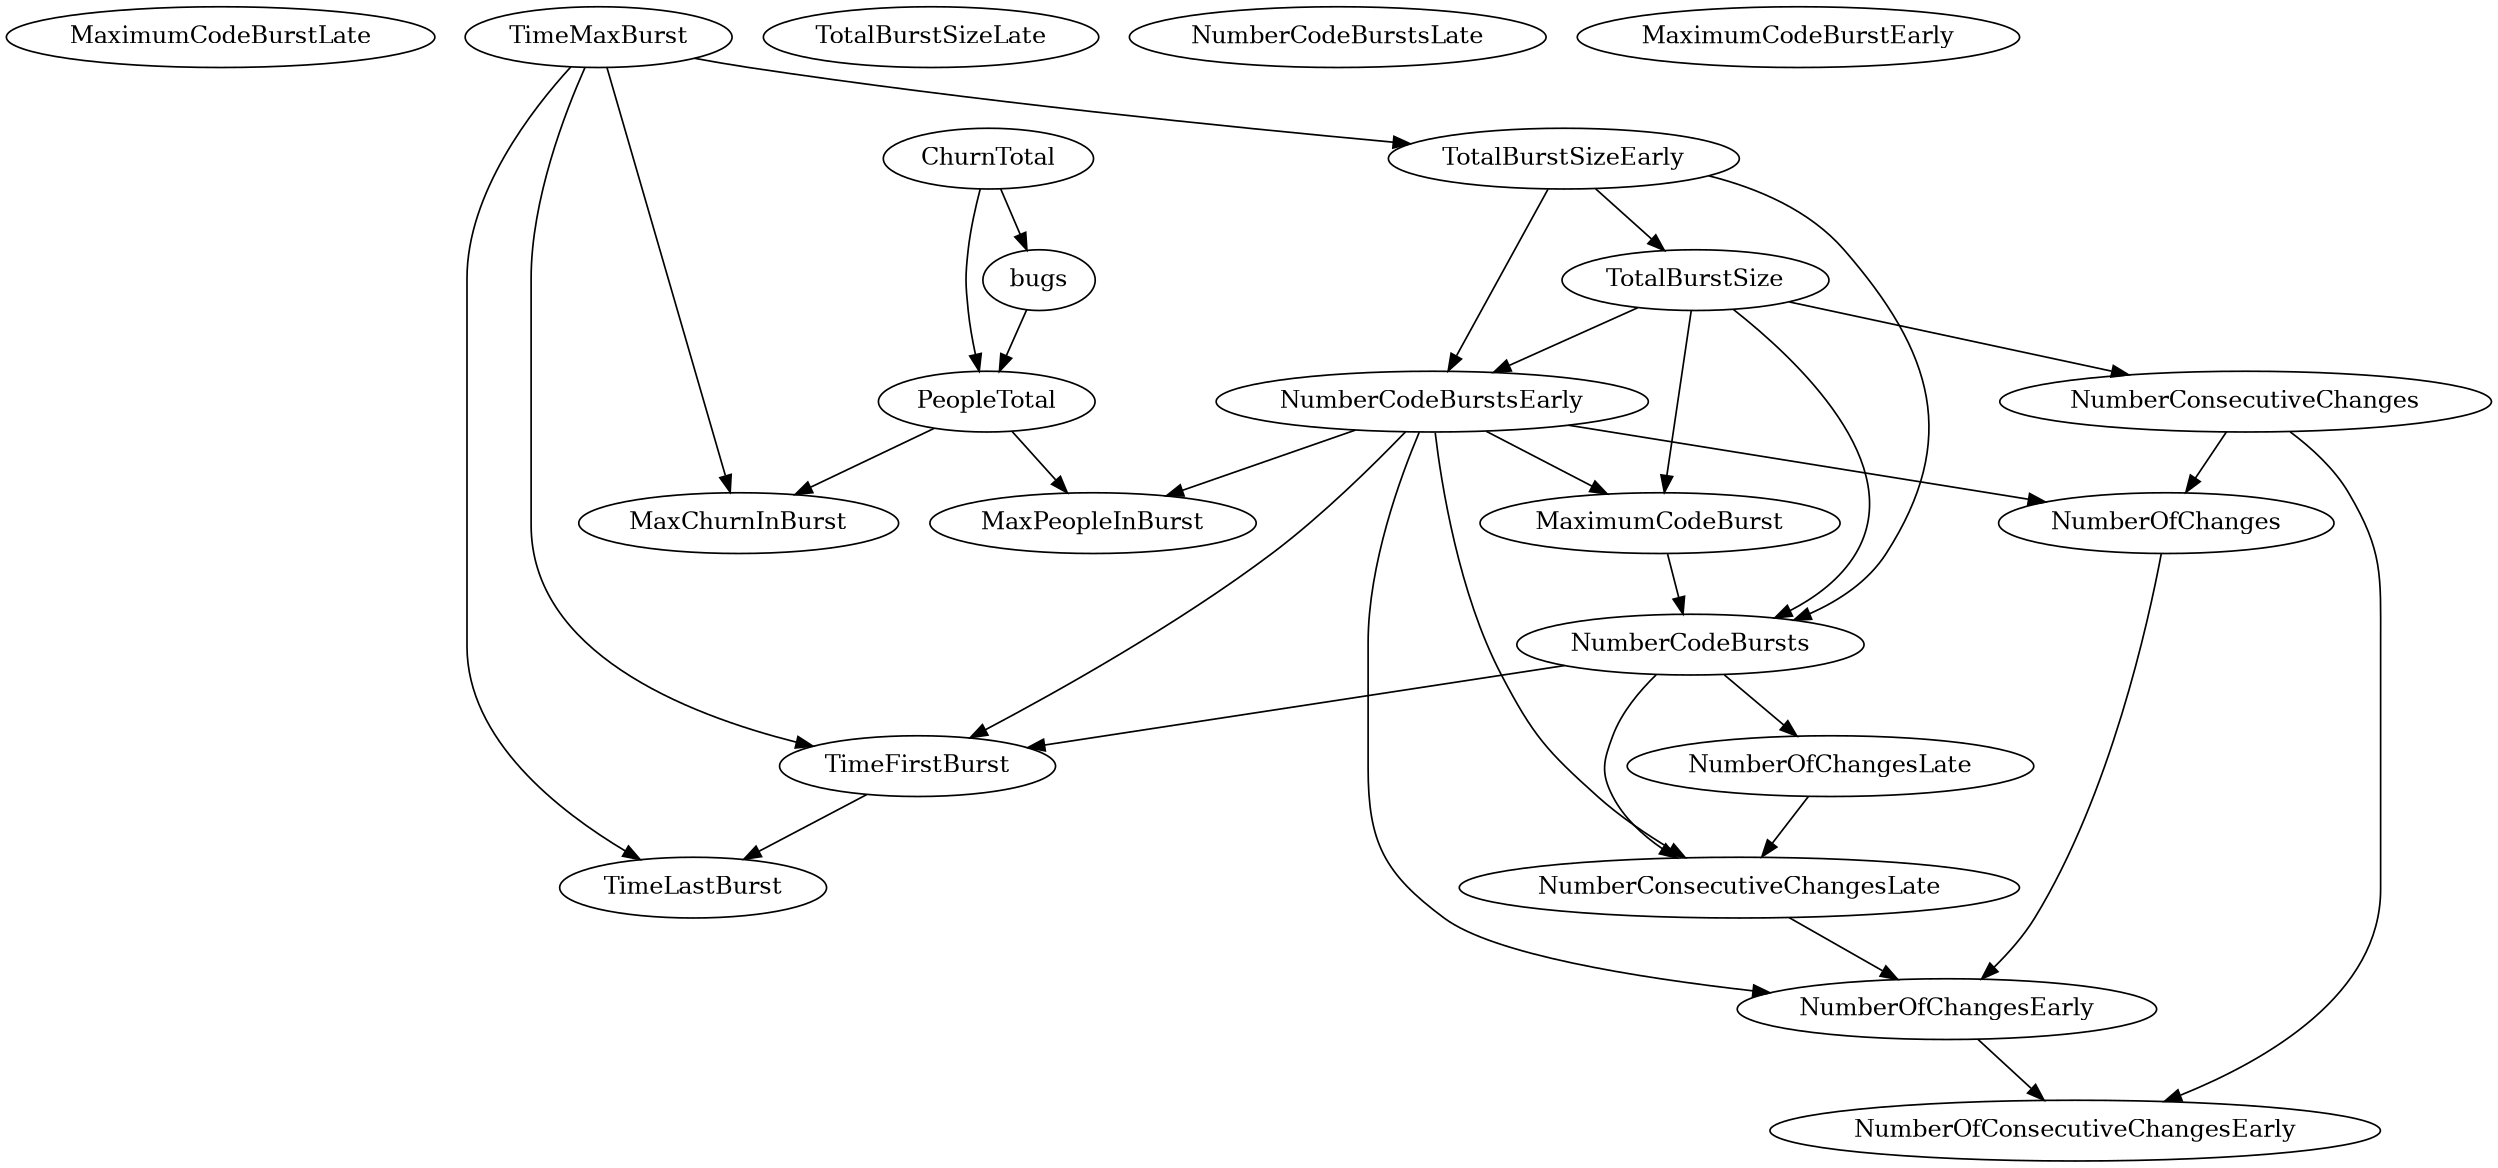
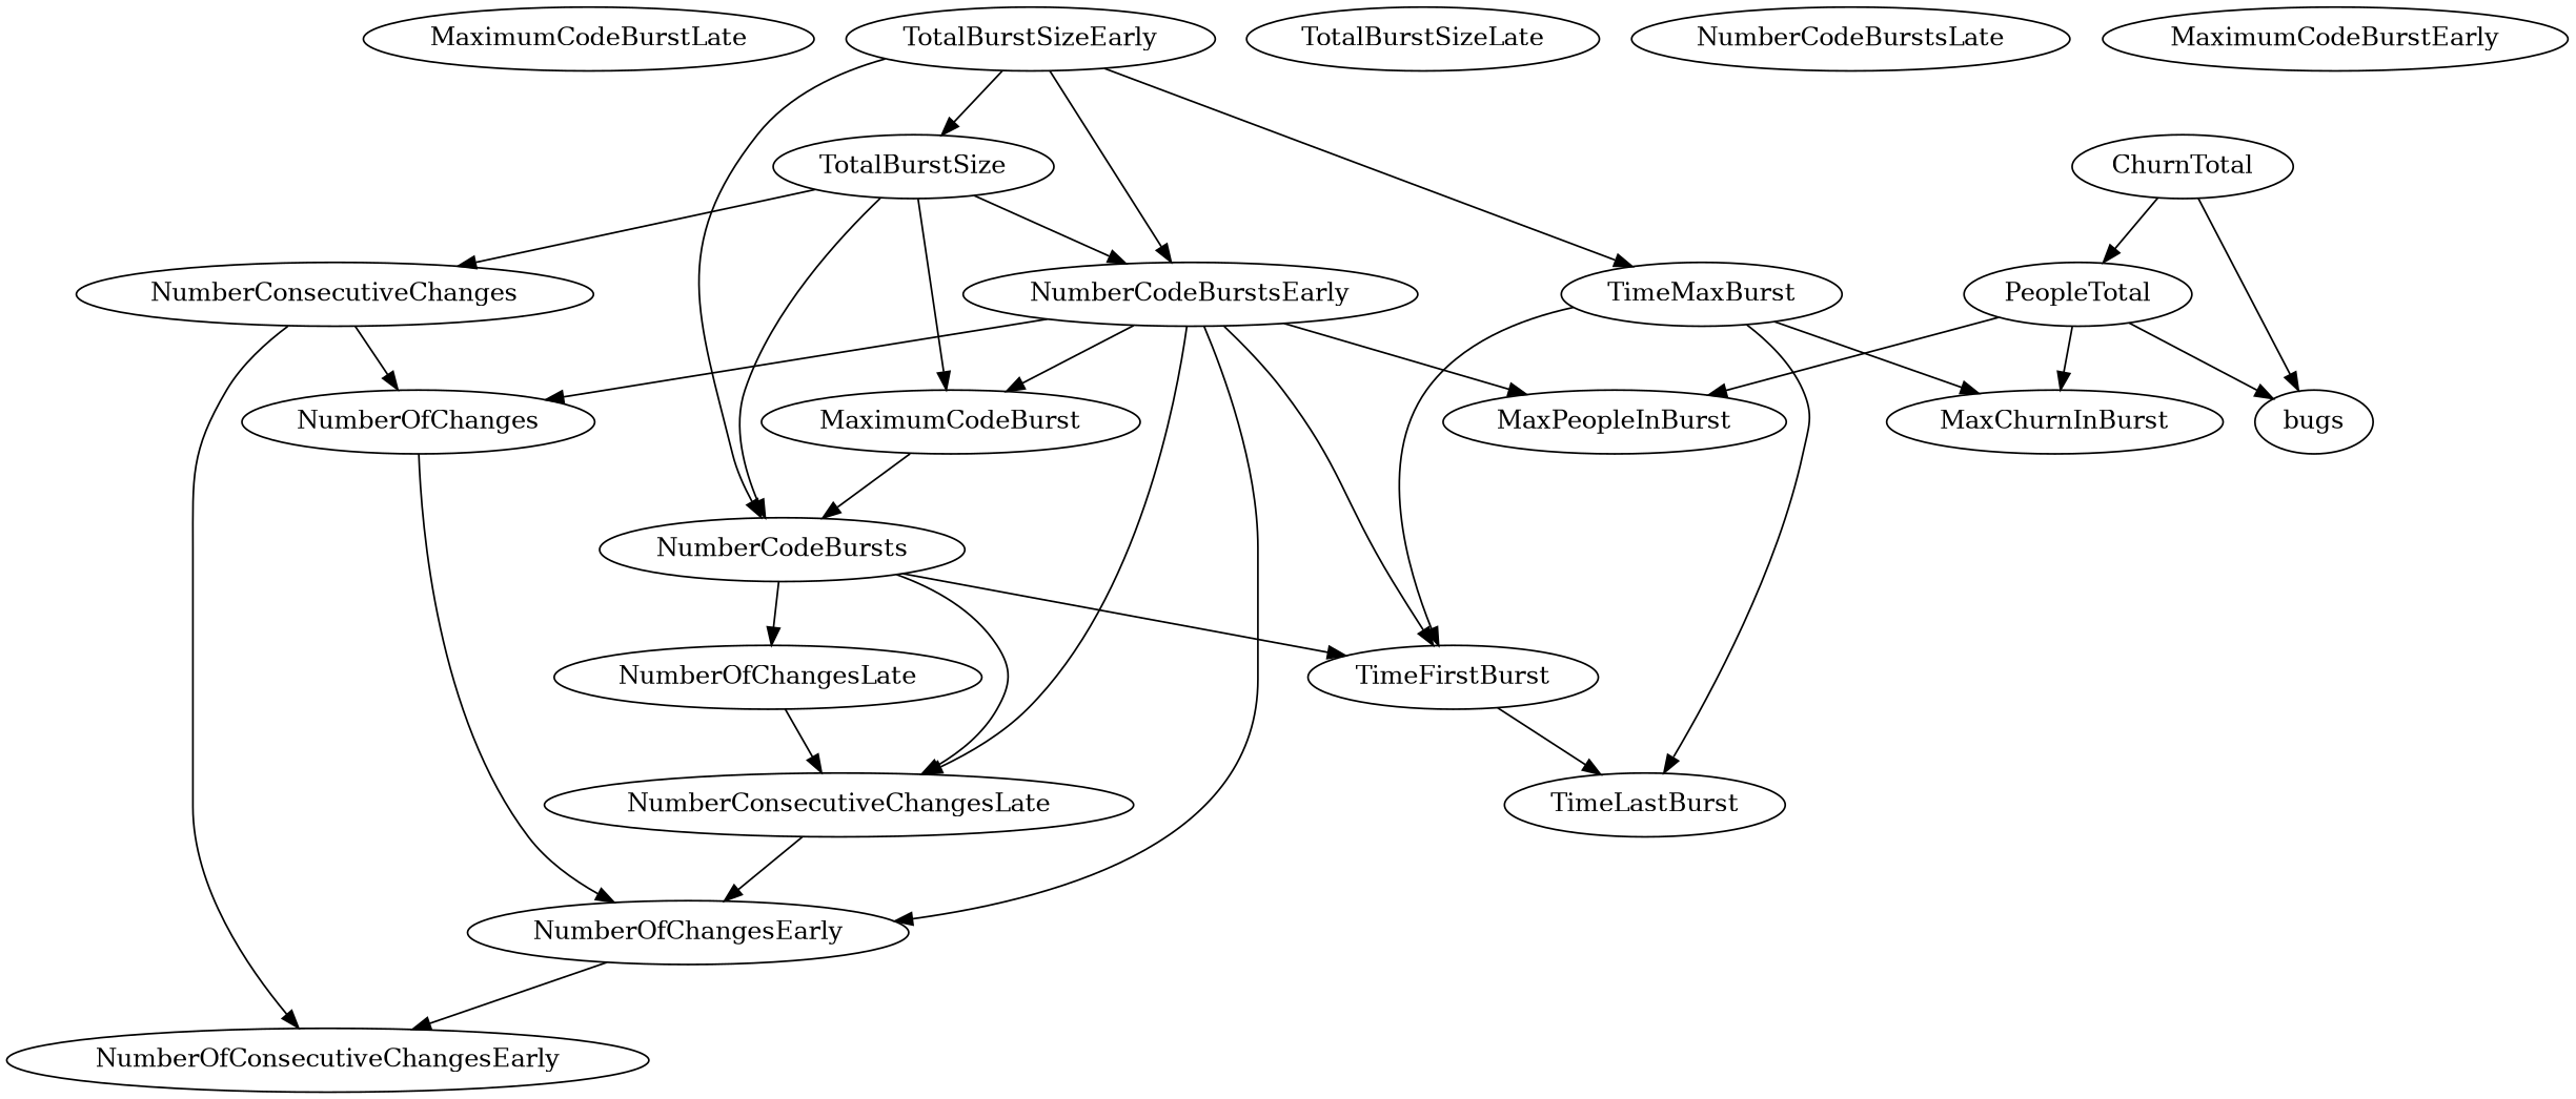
  digraph {
    MaximumCodeBurstLate
    NumberOfChanges
    NumberOfChangesEarly
    NumberOfConsecutiveChangesEarly
    TotalBurstSizeLate
    NumberCodeBurstsLate
    NumberOfChangesLate
    NumberConsecutiveChangesLate
    MaximumCodeBurstEarly
    NumberCodeBurstsEarly
    MaxPeopleInBurst
    TimeFirstBurst
    MaximumCodeBurst
    TimeLastBurst
    NumberCodeBursts
    TotalBurstSizeEarly
    TotalBurstSize
    ChurnTotal
    PeopleTotal
    bugs
    MaxChurnInBurst
    NumberConsecutiveChanges
    TimeMaxBurst
    NumberOfChanges -> NumberOfChangesEarly
    NumberOfChangesEarly -> NumberOfConsecutiveChangesEarly
    NumberOfChangesLate -> NumberConsecutiveChangesLate
    NumberConsecutiveChangesLate -> NumberOfChangesEarly
    NumberCodeBurstsEarly -> NumberOfChanges
    NumberCodeBurstsEarly -> NumberOfChangesEarly
    NumberCodeBurstsEarly -> NumberConsecutiveChangesLate
    NumberCodeBurstsEarly -> MaxPeopleInBurst
    NumberCodeBurstsEarly -> TimeFirstBurst
    NumberCodeBurstsEarly -> MaximumCodeBurst
    TimeFirstBurst -> TimeLastBurst
    MaximumCodeBurst -> NumberCodeBursts
    NumberCodeBursts -> NumberOfChangesLate
    NumberCodeBursts -> NumberConsecutiveChangesLate
    NumberCodeBursts -> TimeFirstBurst
    TotalBurstSizeEarly -> NumberCodeBurstsEarly
    TotalBurstSizeEarly -> NumberCodeBursts
    TotalBurstSizeEarly -> TotalBurstSize
    TotalBurstSize -> NumberCodeBurstsEarly
    TotalBurstSize -> MaximumCodeBurst
    TotalBurstSize -> NumberCodeBursts
    TotalBurstSize -> NumberConsecutiveChanges
    ChurnTotal -> PeopleTotal
    ChurnTotal -> bugs
    PeopleTotal -> MaxPeopleInBurst
    PeopleTotal -> MaxChurnInBurst
-   bugs -> PeopleTotal
+   PeopleTotal -> bugs
    NumberConsecutiveChanges -> NumberOfChanges
    NumberConsecutiveChanges -> NumberOfConsecutiveChangesEarly
    TimeMaxBurst -> TimeFirstBurst
    TimeMaxBurst -> TimeLastBurst
-   TimeMaxBurst -> TotalBurstSizeEarly
+   TotalBurstSizeEarly -> TimeMaxBurst
    TimeMaxBurst -> MaxChurnInBurst
  }
